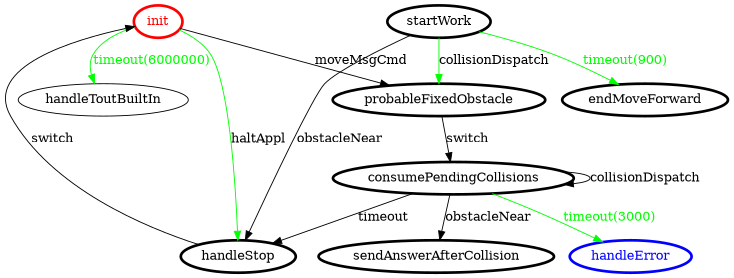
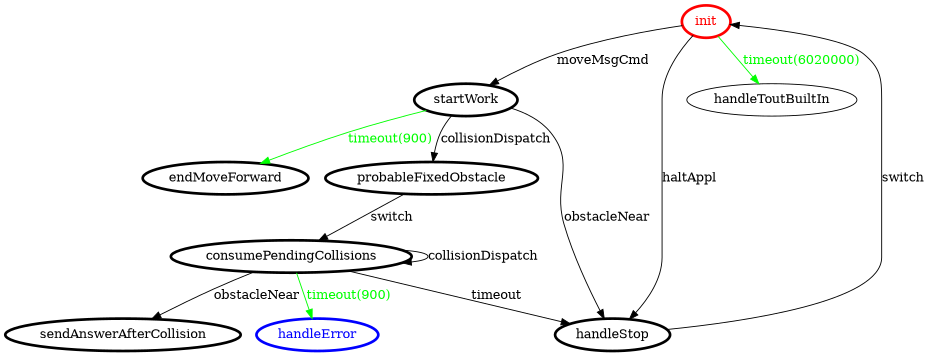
  digraph {
    rankdir=TB
    node [color=black fontcolor=black penwidth=3]
    edge [color=black fontcolor=black]
    init [color=red fontcolor=red]
    startWork
    handleStop
    handleToutBuiltIn [color="" fontcolor="" penwidth=""]
    probableFixedObstacle
    endMoveForward
    consumePendingCollisions
    sendAnswerAfterCollision
    handleError [color=blue fontcolor=blue]
-   init -> probableFixedObstacle [label=moveMsgCmd]
-   init -> handleStop [color=green label=haltAppl]
-   init -> handleToutBuiltIn [color=green fontcolor=green label="timeout(6000000)"]
+   init -> startWork [label=moveMsgCmd]
+   init -> handleStop [label=haltAppl]
+   init -> handleToutBuiltIn [color=green fontcolor=green label="timeout(6020000)"]
    startWork -> handleStop [label=obstacleNear]
-   startWork -> probableFixedObstacle [color=green label=collisionDispatch]
+   startWork -> probableFixedObstacle [label=collisionDispatch]
    startWork -> endMoveForward [color=green fontcolor=green label="timeout(900)"]
    handleStop -> init [label=switch]
    probableFixedObstacle -> consumePendingCollisions [label=switch]
    consumePendingCollisions -> handleStop [label=timeout]
    consumePendingCollisions -> consumePendingCollisions [label=collisionDispatch]
    consumePendingCollisions -> sendAnswerAfterCollision [label=obstacleNear]
-   consumePendingCollisions -> handleError [color=green fontcolor=green label="timeout(3000)"]
+   consumePendingCollisions -> handleError [color=green fontcolor=green label="timeout(900)"]
  }
